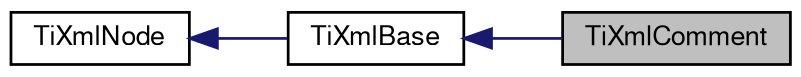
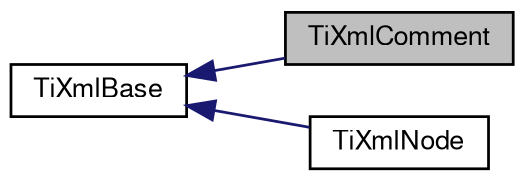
  digraph {
    rankdir=LR
    node [color=black fontname=FreeSans fontsize=10 shape=record]
    edge [color=midnightblue dir=back fontname=FreeSans fontsize=10 labelfontname=FreeSans labelfontsize=10 style=solid]
    n1 [fillcolor=grey75 fontcolor=black height=0.2 label=TiXmlComment style=filled width=0.4]
    n2 [height=0.2 label=TiXmlNode width=0.4]
    n3 [height=0.2 label=TiXmlBase width=0.4]
    n3 -> n1
-   n2 -> n3
+   n3 -> n2
  }
